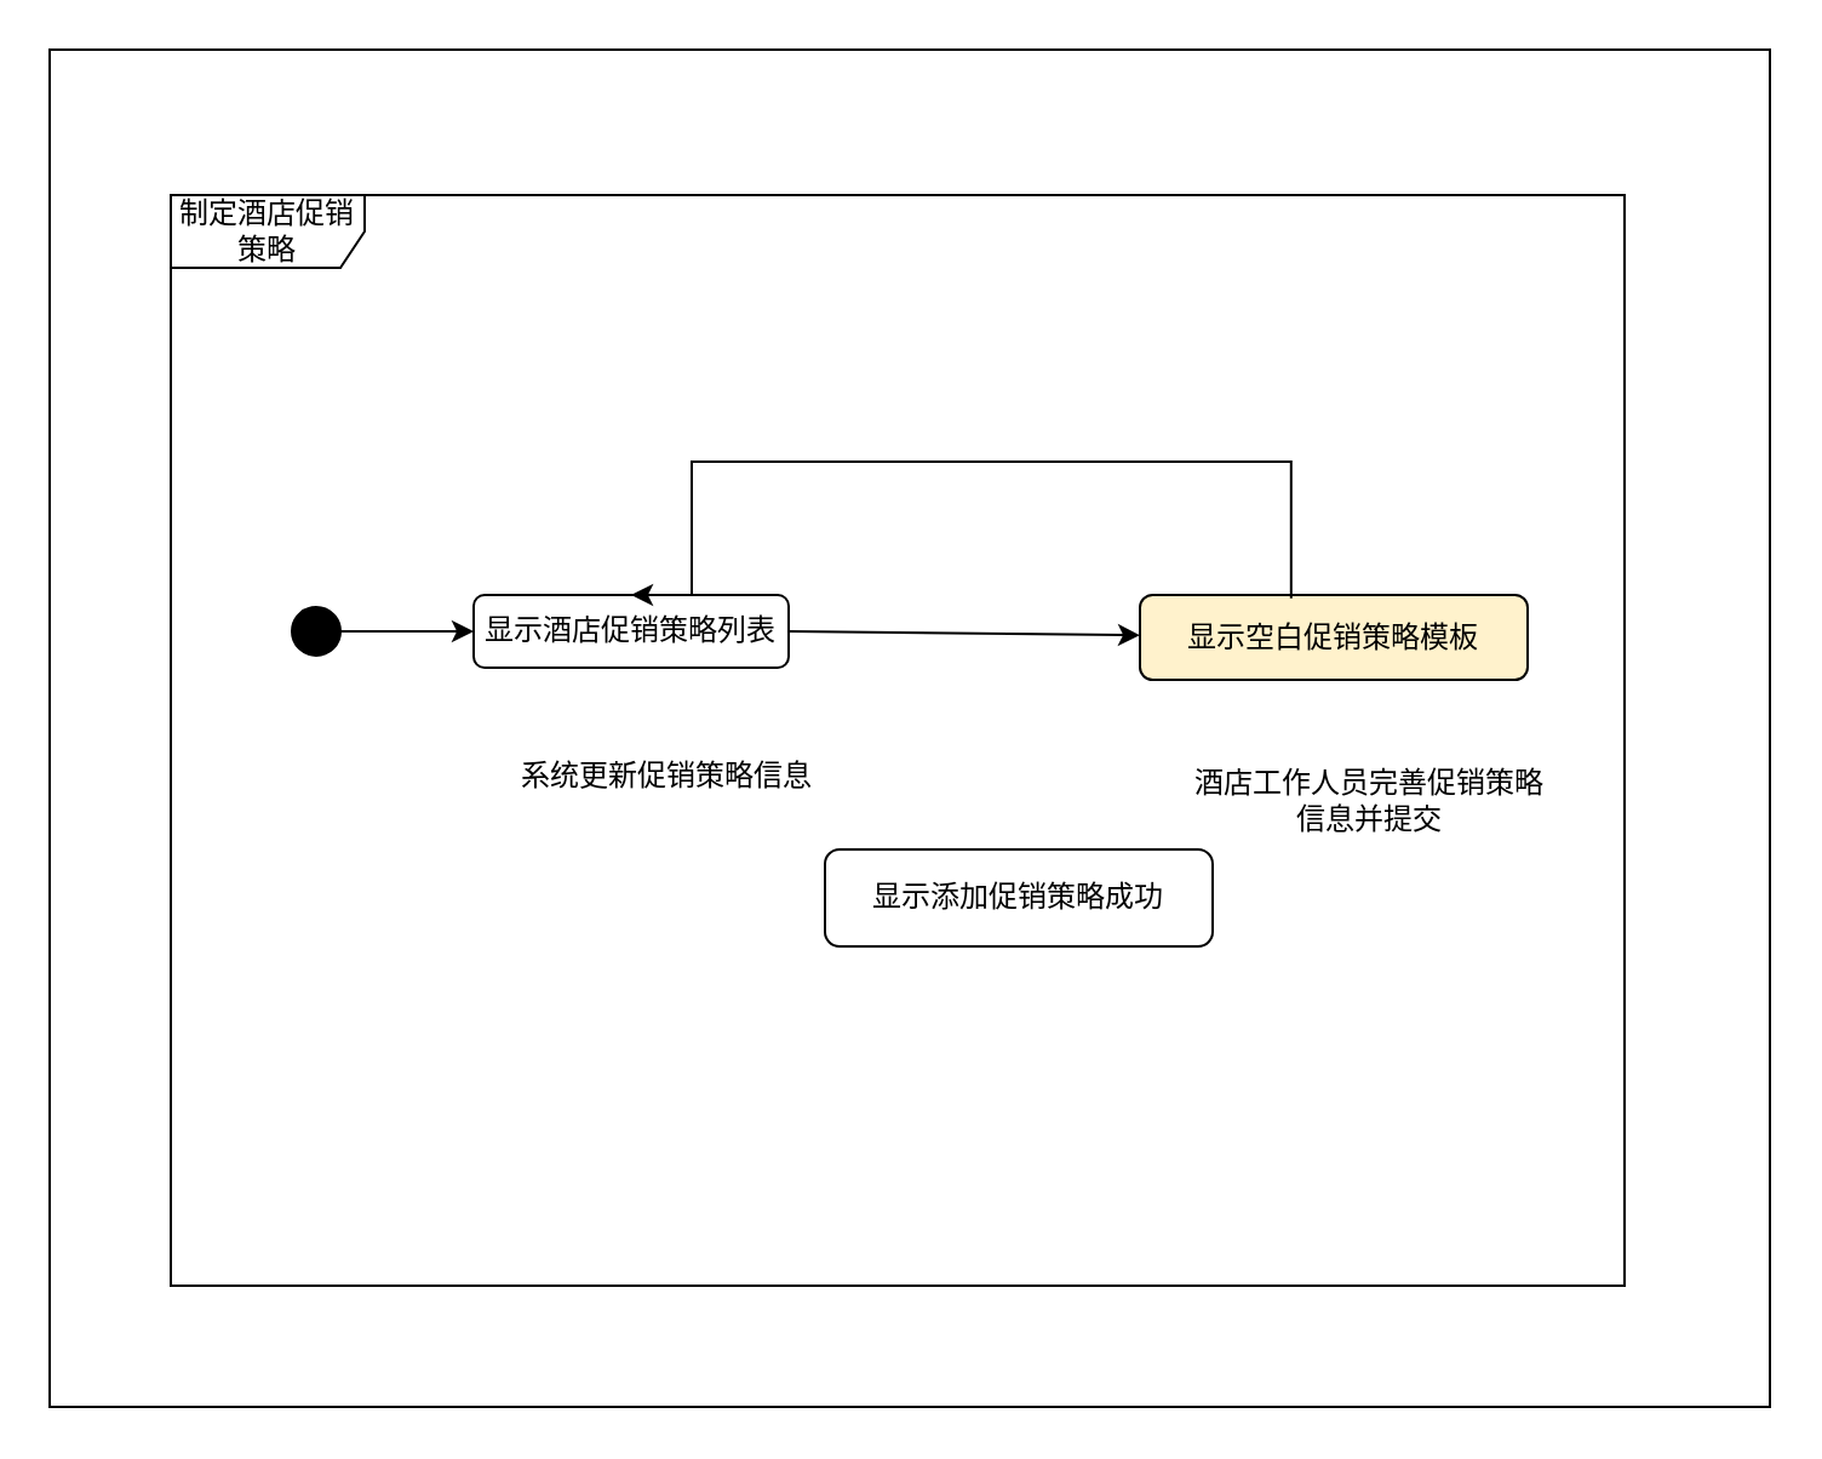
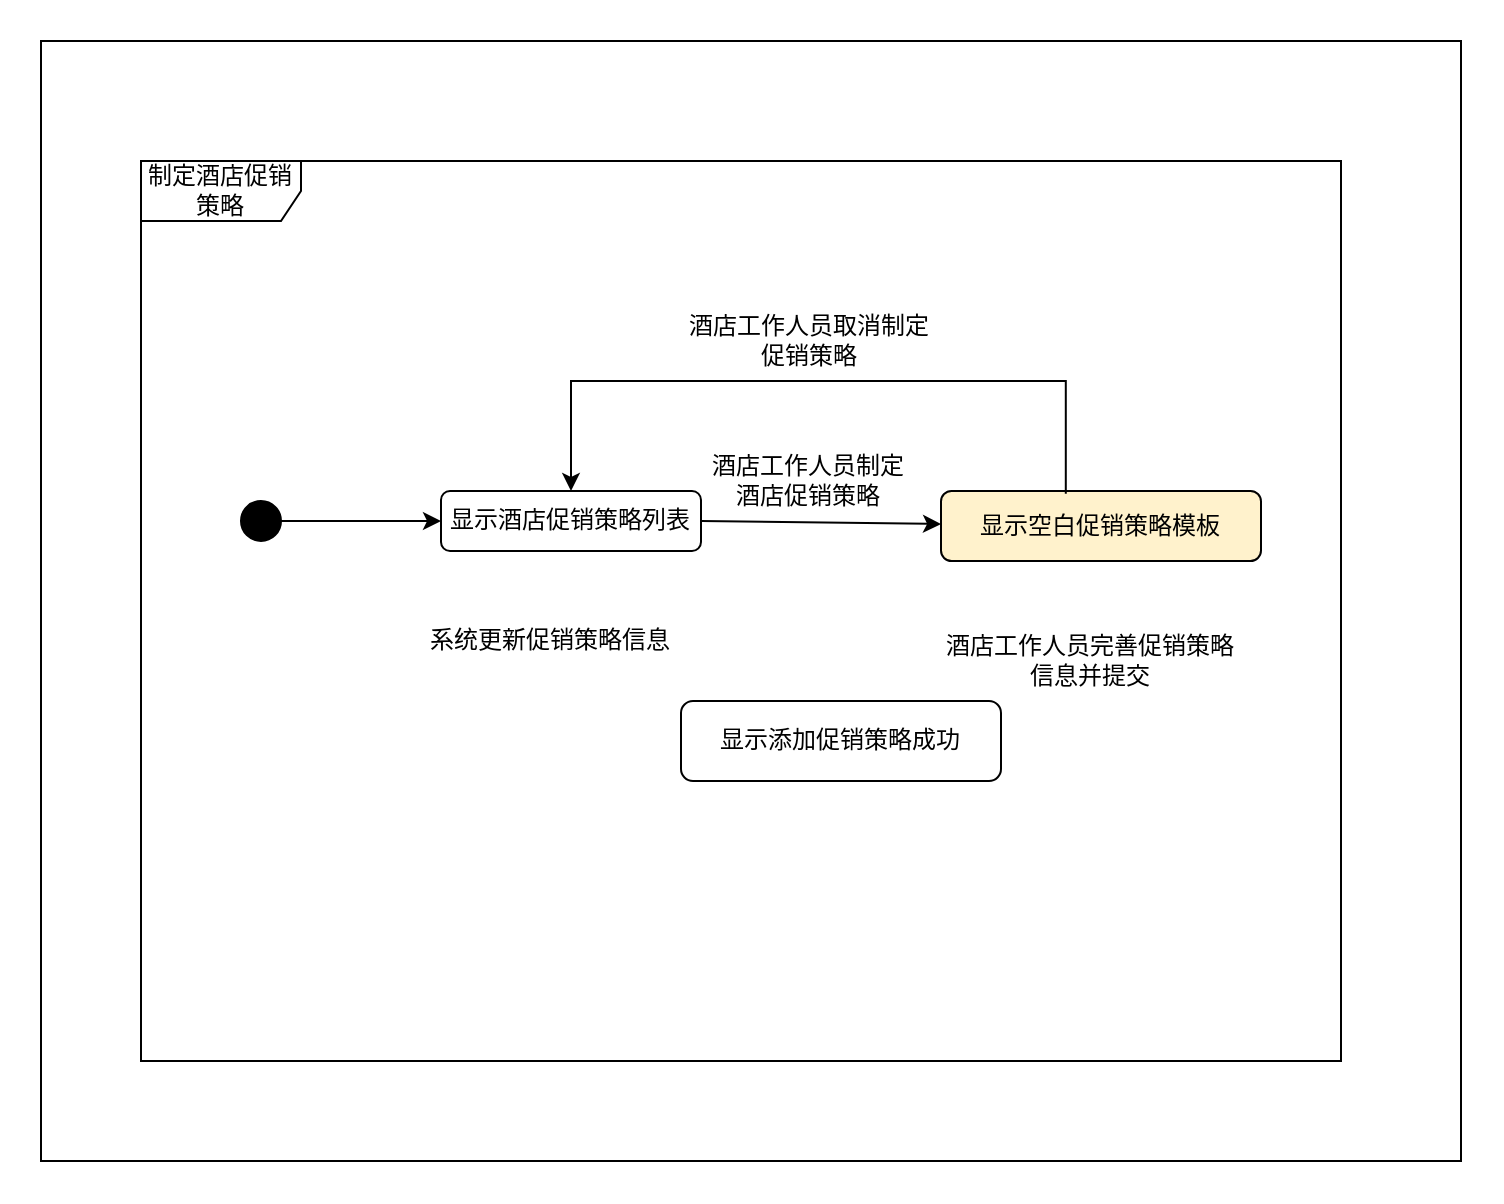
  <mxCell id="0" />
  <mxCell id="1" parent="0" />
  <mxCell id="2" value="" style="rounded=0;whiteSpace=wrap;html=1;" vertex="1" parent="1"><mxGeometry x="20" y="20" width="710" height="560" as="geometry" /></mxCell>
  <mxCell id="3" value="制定酒店促销策略" style="shape=umlFrame;whiteSpace=wrap;html=1;width=80;height=30;" vertex="1" parent="1"><mxGeometry x="70" y="80" width="600" height="450" as="geometry" /></mxCell>
  <mxCell id="4" value="" style="ellipse;whiteSpace=wrap;html=1;aspect=fixed;fillColor=#000000;" vertex="1" parent="1"><mxGeometry x="120" y="250" width="20" height="20" as="geometry" /></mxCell>
- <mxCell id="5" value="显示酒店促销策略列表" style="rounded=1;whiteSpace=wrap;html=1;fillColor=#FFFFFF;" vertex="1" parent="1"><mxGeometry x="195" y="245" width="130" height="30" as="geometry" /></mxCell>
+ <mxCell id="5" value="显示酒店促销策略列表" style="rounded=1;whiteSpace=wrap;html=1;fillColor=#FFFFFF;" vertex="1" parent="1"><mxGeometry x="220" y="245" width="130" height="30" as="geometry" /></mxCell>
  <mxCell id="6" value="" style="endArrow=classic;html=1;exitX=1;exitY=0.5;exitDx=0;exitDy=0;entryX=0;entryY=0.5;entryDx=0;entryDy=0;" edge="1" parent="1" source="4" target="5"><mxGeometry width="50" height="50" relative="1" as="geometry"><mxPoint x="330" y="370" as="sourcePoint" /><mxPoint x="380" y="320" as="targetPoint" /></mxGeometry></mxCell>
  <mxCell id="7" value="显示空白促销策略模板" style="rounded=1;whiteSpace=wrap;html=1;fillColor=#fff2cc;" vertex="1" parent="1"><mxGeometry x="470" y="245" width="160" height="35" as="geometry" /></mxCell>
  <mxCell id="8" value="显示添加促销策略成功" style="rounded=1;whiteSpace=wrap;html=1;fillColor=#FFFFFF;" vertex="1" parent="1"><mxGeometry x="340" y="350" width="160" height="40" as="geometry" /></mxCell>
  <mxCell id="9" value="" style="endArrow=none;startArrow=classic;html=1;edgeStyle=orthogonalEdgeStyle;entryX=0.39;entryY=0.04;entryDx=0;entryDy=0;exitX=0.5;exitY=0;exitDx=0;exitDy=0;rounded=0;entryPerimeter=0;startFill=1;endFill=0;" edge="1" parent="1" source="5" target="7"><mxGeometry width="50" height="50" relative="1" as="geometry"><mxPoint x="330" y="370" as="sourcePoint" /><mxPoint x="380" y="320" as="targetPoint" /><Array as="points"><mxPoint x="285" y="190" /><mxPoint x="532" y="190" /></Array></mxGeometry></mxCell>
- <mxCell id="10" value="酒店工作人员完善促销策略信息并提交" style="text;html=1;strokeColor=none;fillColor=none;align=center;verticalAlign=middle;whiteSpace=wrap;rounded=0;" vertex="1" parent="1"><mxGeometry x="490" y="320" width="150" height="20" as="geometry" /></mxCell>
+ <mxCell id="10" value="酒店工作人员完善促销策略信息并提交" style="text;html=1;strokeColor=none;fillColor=none;align=center;verticalAlign=middle;whiteSpace=wrap;rounded=0;" vertex="1" parent="1"><mxGeometry x="470" y="320" width="150" height="20" as="geometry" /></mxCell>
  <mxCell id="11" value="" style="endArrow=classic;html=1;exitX=1;exitY=0.5;exitDx=0;exitDy=0;" edge="1" parent="1" source="5" target="7"><mxGeometry width="50" height="50" relative="1" as="geometry"><mxPoint x="330" y="370" as="sourcePoint" /><mxPoint x="380" y="320" as="targetPoint" /></mxGeometry></mxCell>
  <mxCell id="12" value="系统更新促销策略信息" style="text;html=1;strokeColor=none;fillColor=none;align=center;verticalAlign=middle;whiteSpace=wrap;rounded=0;" vertex="1" parent="1"><mxGeometry x="210" y="310" width="130" height="20" as="geometry" /></mxCell>
+ <mxCell id="13" value="酒店工作人员制定酒店促销策略" style="text;html=1;strokeColor=none;fillColor=none;align=center;verticalAlign=middle;whiteSpace=wrap;rounded=0;" vertex="1" parent="1"><mxGeometry x="354" y="230" width="100" height="20" as="geometry" /></mxCell>
+ <mxCell id="14" value="酒店工作人员取消制定促销策略" style="text;html=1;strokeColor=none;fillColor=none;align=center;verticalAlign=middle;whiteSpace=wrap;rounded=0;" vertex="1" parent="1"><mxGeometry x="341.5" y="160" width="125" height="20" as="geometry" /></mxCell>
